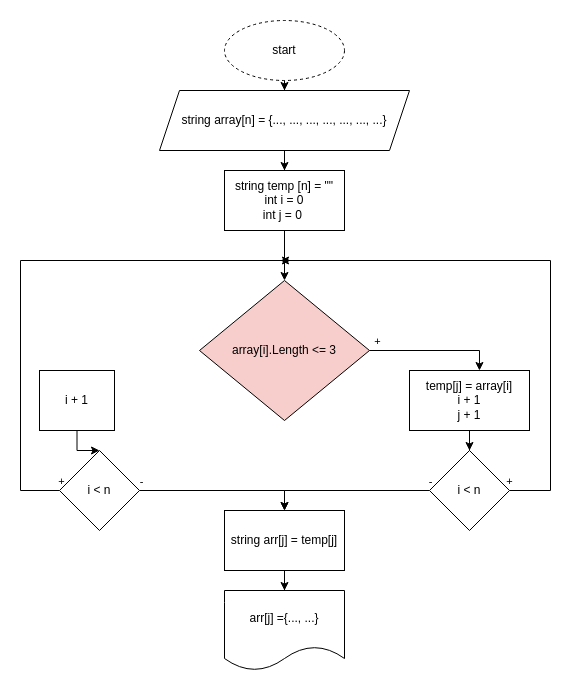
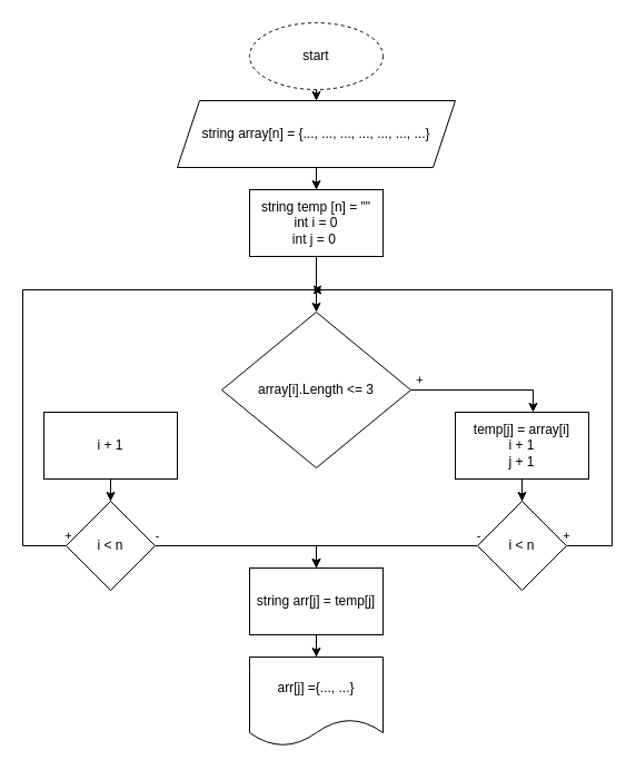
  <mxCell id="0" />
  <mxCell id="1" parent="0" />
  <mxCell id="2" value="" style="edgeStyle=orthogonalEdgeStyle;rounded=0;orthogonalLoop=1;jettySize=auto;html=1;" edge="1" parent="1" source="3" target="5"><mxGeometry relative="1" as="geometry" /></mxCell>
  <mxCell id="3" value="start" style="ellipse;whiteSpace=wrap;html=1;dashed=1;" vertex="1" parent="1"><mxGeometry x="224" y="20" width="120" height="60" as="geometry" /></mxCell>
  <mxCell id="4" value="" style="edgeStyle=orthogonalEdgeStyle;rounded=0;orthogonalLoop=1;jettySize=auto;html=1;" edge="1" parent="1" source="5" target="8"><mxGeometry relative="1" as="geometry" /></mxCell>
  <mxCell id="5" value="string array[n] = {..., ..., ..., ..., ..., ..., ...}" style="shape=parallelogram;perimeter=parallelogramPerimeter;whiteSpace=wrap;html=1;fixedSize=1;" vertex="1" parent="1"><mxGeometry x="159" y="90" width="250" height="60" as="geometry" /></mxCell>
- <mxCell id="6" value="array[i].Length &amp;lt;= 3" style="rhombus;whiteSpace=wrap;html=1;fillColor=#f8cecc;" vertex="1" parent="1"><mxGeometry x="199" y="280" width="170" height="140" as="geometry" /></mxCell>
+ <mxCell id="6" value="array[i].Length &amp;lt;= 3" style="rhombus;whiteSpace=wrap;html=1;" vertex="1" parent="1"><mxGeometry x="199" y="280" width="170" height="140" as="geometry" /></mxCell>
  <mxCell id="7" style="edgeStyle=orthogonalEdgeStyle;rounded=0;orthogonalLoop=1;jettySize=auto;html=1;entryX=0.5;entryY=0;entryDx=0;entryDy=0;" edge="1" parent="1" source="8" target="6"><mxGeometry relative="1" as="geometry" /></mxCell>
  <mxCell id="8" value="string temp [n] = &quot;&quot;&lt;br&gt;int i = 0&lt;br&gt;int j = 0&amp;nbsp;" style="rounded=0;whiteSpace=wrap;html=1;" vertex="1" parent="1"><mxGeometry x="224" y="170" width="120" height="60" as="geometry" /></mxCell>
  <mxCell id="9" style="edgeStyle=orthogonalEdgeStyle;rounded=0;orthogonalLoop=1;jettySize=auto;html=1;" edge="1" parent="1" source="10" target="17"><mxGeometry relative="1" as="geometry" /></mxCell>
  <mxCell id="10" value="temp[j] = array[i]&lt;br&gt;i + 1&lt;br&gt;j + 1" style="rounded=0;whiteSpace=wrap;html=1;" vertex="1" parent="1"><mxGeometry x="409" y="370" width="120" height="60" as="geometry" /></mxCell>
  <mxCell id="11" style="edgeStyle=orthogonalEdgeStyle;rounded=0;orthogonalLoop=1;jettySize=auto;html=1;entryX=0.583;entryY=0;entryDx=0;entryDy=0;entryPerimeter=0;" edge="1" parent="1" source="6" target="10"><mxGeometry relative="1" as="geometry" /></mxCell>
  <mxCell id="12" value="+" style="edgeLabel;html=1;align=center;verticalAlign=middle;resizable=0;points=[];" vertex="1" connectable="0" parent="11"><mxGeometry x="-0.744" y="-1" relative="1" as="geometry"><mxPoint x="-10" y="-11" as="offset" /></mxGeometry></mxCell>
  <mxCell id="13" style="edgeStyle=orthogonalEdgeStyle;rounded=0;orthogonalLoop=1;jettySize=auto;html=1;exitX=1;exitY=0.5;exitDx=0;exitDy=0;" edge="1" parent="1" source="17"><mxGeometry relative="1" as="geometry"><mxPoint x="280" y="260" as="targetPoint" /><mxPoint x="550" y="595" as="sourcePoint" /><Array as="points"><mxPoint x="550" y="490" /><mxPoint x="550" y="260" /></Array></mxGeometry></mxCell>
  <mxCell id="14" value="+" style="edgeLabel;html=1;align=center;verticalAlign=middle;resizable=0;points=[];" vertex="1" connectable="0" parent="13"><mxGeometry x="-0.943" y="2" relative="1" as="geometry"><mxPoint x="-16" y="-8" as="offset" /></mxGeometry></mxCell>
  <mxCell id="15" style="edgeStyle=orthogonalEdgeStyle;rounded=0;orthogonalLoop=1;jettySize=auto;html=1;entryX=0.5;entryY=0;entryDx=0;entryDy=0;" edge="1" parent="1" source="17" target="27"><mxGeometry relative="1" as="geometry" /></mxCell>
  <mxCell id="16" value="-" style="edgeLabel;html=1;align=center;verticalAlign=middle;resizable=0;points=[];" vertex="1" connectable="0" parent="15"><mxGeometry x="-0.556" relative="1" as="geometry"><mxPoint x="37" y="-10" as="offset" /></mxGeometry></mxCell>
  <mxCell id="17" value="i &amp;lt; n" style="rhombus;whiteSpace=wrap;html=1;" vertex="1" parent="1"><mxGeometry x="429" y="450" width="80" height="80" as="geometry" /></mxCell>
  <mxCell id="18" style="edgeStyle=orthogonalEdgeStyle;rounded=0;orthogonalLoop=1;jettySize=auto;html=1;entryX=0.5;entryY=0;entryDx=0;entryDy=0;" edge="1" parent="1" source="19" target="24"><mxGeometry relative="1" as="geometry" /></mxCell>
- <mxCell id="19" value="i + 1" style="rounded=0;whiteSpace=wrap;html=1;" vertex="1" parent="1"><mxGeometry x="39" y="370" width="75" height="60" as="geometry" /></mxCell>
+ <mxCell id="19" value="i + 1" style="rounded=0;whiteSpace=wrap;html=1;" vertex="1" parent="1"><mxGeometry x="39" y="370" width="120" height="60" as="geometry" /></mxCell>
  <mxCell id="20" style="edgeStyle=elbowEdgeStyle;rounded=0;orthogonalLoop=1;jettySize=auto;html=1;exitX=0;exitY=0.5;exitDx=0;exitDy=0;" edge="1" parent="1" source="24"><mxGeometry relative="1" as="geometry"><mxPoint x="290" y="260" as="targetPoint" /><mxPoint x="20" y="540" as="sourcePoint" /><Array as="points"><mxPoint x="20" y="400" /></Array></mxGeometry></mxCell>
  <mxCell id="21" value="+" style="edgeLabel;html=1;align=center;verticalAlign=middle;resizable=0;points=[];" vertex="1" connectable="0" parent="20"><mxGeometry x="-0.965" y="1" relative="1" as="geometry"><mxPoint x="10" y="-11" as="offset" /></mxGeometry></mxCell>
  <mxCell id="22" style="edgeStyle=orthogonalEdgeStyle;rounded=0;orthogonalLoop=1;jettySize=auto;html=1;entryX=0.5;entryY=0;entryDx=0;entryDy=0;" edge="1" parent="1" source="24" target="27"><mxGeometry relative="1" as="geometry" /></mxCell>
  <mxCell id="23" value="-" style="edgeLabel;html=1;align=center;verticalAlign=middle;resizable=0;points=[];" vertex="1" connectable="0" parent="22"><mxGeometry x="-0.695" y="-3" relative="1" as="geometry"><mxPoint x="-24" y="-13" as="offset" /></mxGeometry></mxCell>
  <mxCell id="24" value="i &amp;lt; n" style="rhombus;whiteSpace=wrap;html=1;" vertex="1" parent="1"><mxGeometry x="59" y="450" width="80" height="80" as="geometry" /></mxCell>
  <mxCell id="25" value="arr[j] ={..., ...}" style="shape=document;whiteSpace=wrap;html=1;boundedLbl=1;" vertex="1" parent="1"><mxGeometry x="224" y="590" width="120" height="80" as="geometry" /></mxCell>
  <mxCell id="26" style="edgeStyle=orthogonalEdgeStyle;rounded=0;orthogonalLoop=1;jettySize=auto;html=1;entryX=0.5;entryY=0;entryDx=0;entryDy=0;" edge="1" parent="1" source="27" target="25"><mxGeometry relative="1" as="geometry" /></mxCell>
  <mxCell id="27" value="string arr[j] = temp[j]" style="rounded=0;whiteSpace=wrap;html=1;" vertex="1" parent="1"><mxGeometry x="224" y="510" width="120" height="60" as="geometry" /></mxCell>
